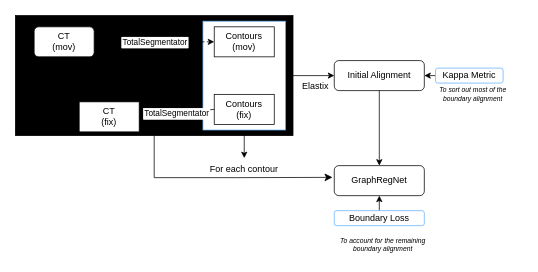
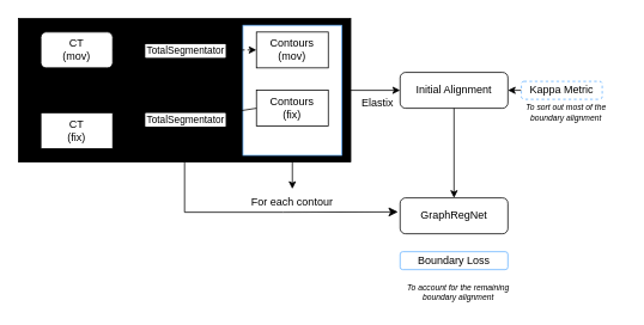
  <mxCell id="0" />
  <mxCell id="1" parent="0" />
  <mxCell id="2" value="" style="rounded=0;whiteSpace=wrap;html=1;labelBorderColor=none;fillColor=#000000;" parent="1" vertex="1"><mxGeometry x="20" y="20" width="370" height="160" as="geometry" /></mxCell>
  <mxCell id="3" value="" style="edgeStyle=none;html=1;" edge="1" parent="1" source="4" target="19"><mxGeometry relative="1" as="geometry" /></mxCell>
  <mxCell id="4" value="" style="rounded=0;whiteSpace=wrap;html=1;strokeColor=#66B2FF;" vertex="1" parent="1"><mxGeometry x="270" y="27.5" width="110" height="145" as="geometry" /></mxCell>
  <mxCell id="5" value="CT&lt;br&gt;(mov)" style="whiteSpace=wrap;html=1;rounded=1;" parent="1" vertex="1"><mxGeometry x="45" y="35" width="80" height="40" as="geometry" /></mxCell>
- <mxCell id="6" value="CT&lt;br&gt;(fix)" style="rounded=0;whiteSpace=wrap;html=1;" parent="1" vertex="1"><mxGeometry x="105" y="135" width="80" height="40" as="geometry" /></mxCell>
- <mxCell id="7" value="Contours&lt;br&gt;(fix)" style="rounded=0;whiteSpace=wrap;html=1;" parent="1" vertex="1"><mxGeometry x="285" y="125" width="80" height="40" as="geometry" /></mxCell>
+ <mxCell id="6" value="CT&lt;br&gt;(fix)" style="rounded=0;whiteSpace=wrap;html=1;" parent="1" vertex="1"><mxGeometry x="45" y="125" width="80" height="40" as="geometry" /></mxCell>
+ <mxCell id="7" value="Contours&lt;br&gt;(fix)" style="rounded=0;whiteSpace=wrap;html=1;" parent="1" vertex="1"><mxGeometry x="285" y="100" width="80" height="40" as="geometry" /></mxCell>
  <mxCell id="8" value="" style="endArrow=none;html=1;exitX=1;exitY=0.5;exitDx=0;exitDy=0;entryX=0;entryY=0.5;entryDx=0;entryDy=0;" parent="1" source="6" target="7" edge="1"><mxGeometry relative="1" as="geometry"><mxPoint x="155" y="144.66" as="sourcePoint" /><mxPoint x="255" y="144.66" as="targetPoint" /></mxGeometry></mxCell>
  <mxCell id="9" value="TotalSegmentator" style="edgeLabel;resizable=0;html=1;align=center;verticalAlign=middle;labelBorderColor=#FFFFFF;" parent="8" connectable="0" vertex="1"><mxGeometry relative="1" as="geometry" /></mxCell>
  <mxCell id="10" value="Contours&lt;br&gt;(mov)" style="rounded=0;whiteSpace=wrap;html=1;" parent="1" vertex="1"><mxGeometry x="285" y="35" width="80" height="40" as="geometry" /></mxCell>
  <mxCell id="11" value="" style="endArrow=classic;html=1;exitX=1;exitY=0.5;exitDx=0;exitDy=0;entryX=0;entryY=0.5;entryDx=0;entryDy=0;dashed=1;" parent="1" source="5" target="10" edge="1"><mxGeometry relative="1" as="geometry"><mxPoint x="145" y="65" as="sourcePoint" /><mxPoint x="305" y="65" as="targetPoint" /></mxGeometry></mxCell>
  <mxCell id="12" value="TotalSegmentator" style="edgeLabel;resizable=0;html=1;align=center;verticalAlign=middle;labelBorderColor=#FFFFFF;" parent="11" connectable="0" vertex="1"><mxGeometry relative="1" as="geometry" /></mxCell>
  <mxCell id="13" value="Initial Alignment" style="rounded=1;whiteSpace=wrap;html=1;labelBorderColor=none;" parent="1" vertex="1"><mxGeometry x="445" y="80" width="120" height="40" as="geometry" /></mxCell>
  <mxCell id="14" value="" style="endArrow=classic;html=1;exitX=1;exitY=0.5;exitDx=0;exitDy=0;entryX=0;entryY=0.5;entryDx=0;entryDy=0;" parent="1" source="2" target="13" edge="1"><mxGeometry width="50" height="50" relative="1" as="geometry"><mxPoint x="265" y="190" as="sourcePoint" /><mxPoint x="315" y="140" as="targetPoint" /></mxGeometry></mxCell>
  <mxCell id="15" value="Elastix" style="text;html=1;strokeColor=none;fillColor=none;align=center;verticalAlign=middle;whiteSpace=wrap;rounded=0;labelBorderColor=none;" parent="1" vertex="1"><mxGeometry x="390" y="100" width="60" height="30" as="geometry" /></mxCell>
  <mxCell id="16" value="" style="endArrow=classic;html=1;exitX=0.5;exitY=1;exitDx=0;exitDy=0;entryX=0.5;entryY=0;entryDx=0;entryDy=0;" parent="1" source="13" target="17" edge="1"><mxGeometry width="50" height="50" relative="1" as="geometry"><mxPoint x="265" y="190" as="sourcePoint" /><mxPoint x="505" y="200" as="targetPoint" /></mxGeometry></mxCell>
  <mxCell id="17" value="GraphRegNet" style="rounded=1;whiteSpace=wrap;html=1;labelBorderColor=none;" parent="1" vertex="1"><mxGeometry x="445" y="220" width="120" height="40" as="geometry" /></mxCell>
  <mxCell id="18" value="" style="edgeStyle=segmentEdgeStyle;endArrow=classic;html=1;curved=0;rounded=0;endSize=8;startSize=8;exitX=0.5;exitY=1;exitDx=0;exitDy=0;entryX=-0.02;entryY=0.391;entryDx=0;entryDy=0;entryPerimeter=0;" parent="1" source="2" target="17" edge="1"><mxGeometry width="50" height="50" relative="1" as="geometry"><mxPoint x="265" y="190" as="sourcePoint" /><mxPoint x="315" y="140" as="targetPoint" /><Array as="points"><mxPoint x="205" y="236" /><mxPoint x="315" y="236" /></Array></mxGeometry></mxCell>
  <mxCell id="19" value="For each contour" style="text;html=1;strokeColor=none;fillColor=none;align=center;verticalAlign=middle;whiteSpace=wrap;rounded=0;labelBorderColor=none;" parent="1" vertex="1"><mxGeometry x="270" y="210" width="110" height="30" as="geometry" /></mxCell>
- <mxCell id="20" value="" style="edgeStyle=none;html=1;" edge="1" parent="1" source="21" target="17"><mxGeometry relative="1" as="geometry" /></mxCell>
  <mxCell id="21" value="Boundary Loss" style="rounded=1;whiteSpace=wrap;html=1;strokeColor=#66B2FF;" vertex="1" parent="1"><mxGeometry x="445" y="280" width="120" height="20" as="geometry" /></mxCell>
  <mxCell id="22" value="" style="edgeStyle=none;html=1;" edge="1" parent="1" source="23" target="13"><mxGeometry relative="1" as="geometry" /></mxCell>
- <mxCell id="23" value="Kappa Metric" style="rounded=1;whiteSpace=wrap;html=1;strokeColor=#66B2FF;" vertex="1" parent="1"><mxGeometry x="580" y="90" width="90" height="20" as="geometry" /></mxCell>
+ <mxCell id="23" value="Kappa Metric" style="rounded=1;whiteSpace=wrap;html=1;strokeColor=#66B2FF;dashed=1;" vertex="1" parent="1"><mxGeometry x="580" y="90" width="90" height="20" as="geometry" /></mxCell>
  <mxCell id="24" value="To sort out most of the boundary alignment" style="text;html=1;strokeColor=none;fillColor=none;align=center;verticalAlign=middle;whiteSpace=wrap;rounded=0;labelBorderColor=none;fontStyle=2;fontSize=9;" vertex="1" parent="1"><mxGeometry x="565" y="110" width="130" height="30" as="geometry" /></mxCell>
  <mxCell id="25" value="To account for the remaining boundary alignment" style="text;html=1;strokeColor=none;fillColor=none;align=center;verticalAlign=middle;whiteSpace=wrap;rounded=0;labelBorderColor=none;fontStyle=2;fontSize=9;" vertex="1" parent="1"><mxGeometry x="445" y="310" width="130" height="30" as="geometry" /></mxCell>
